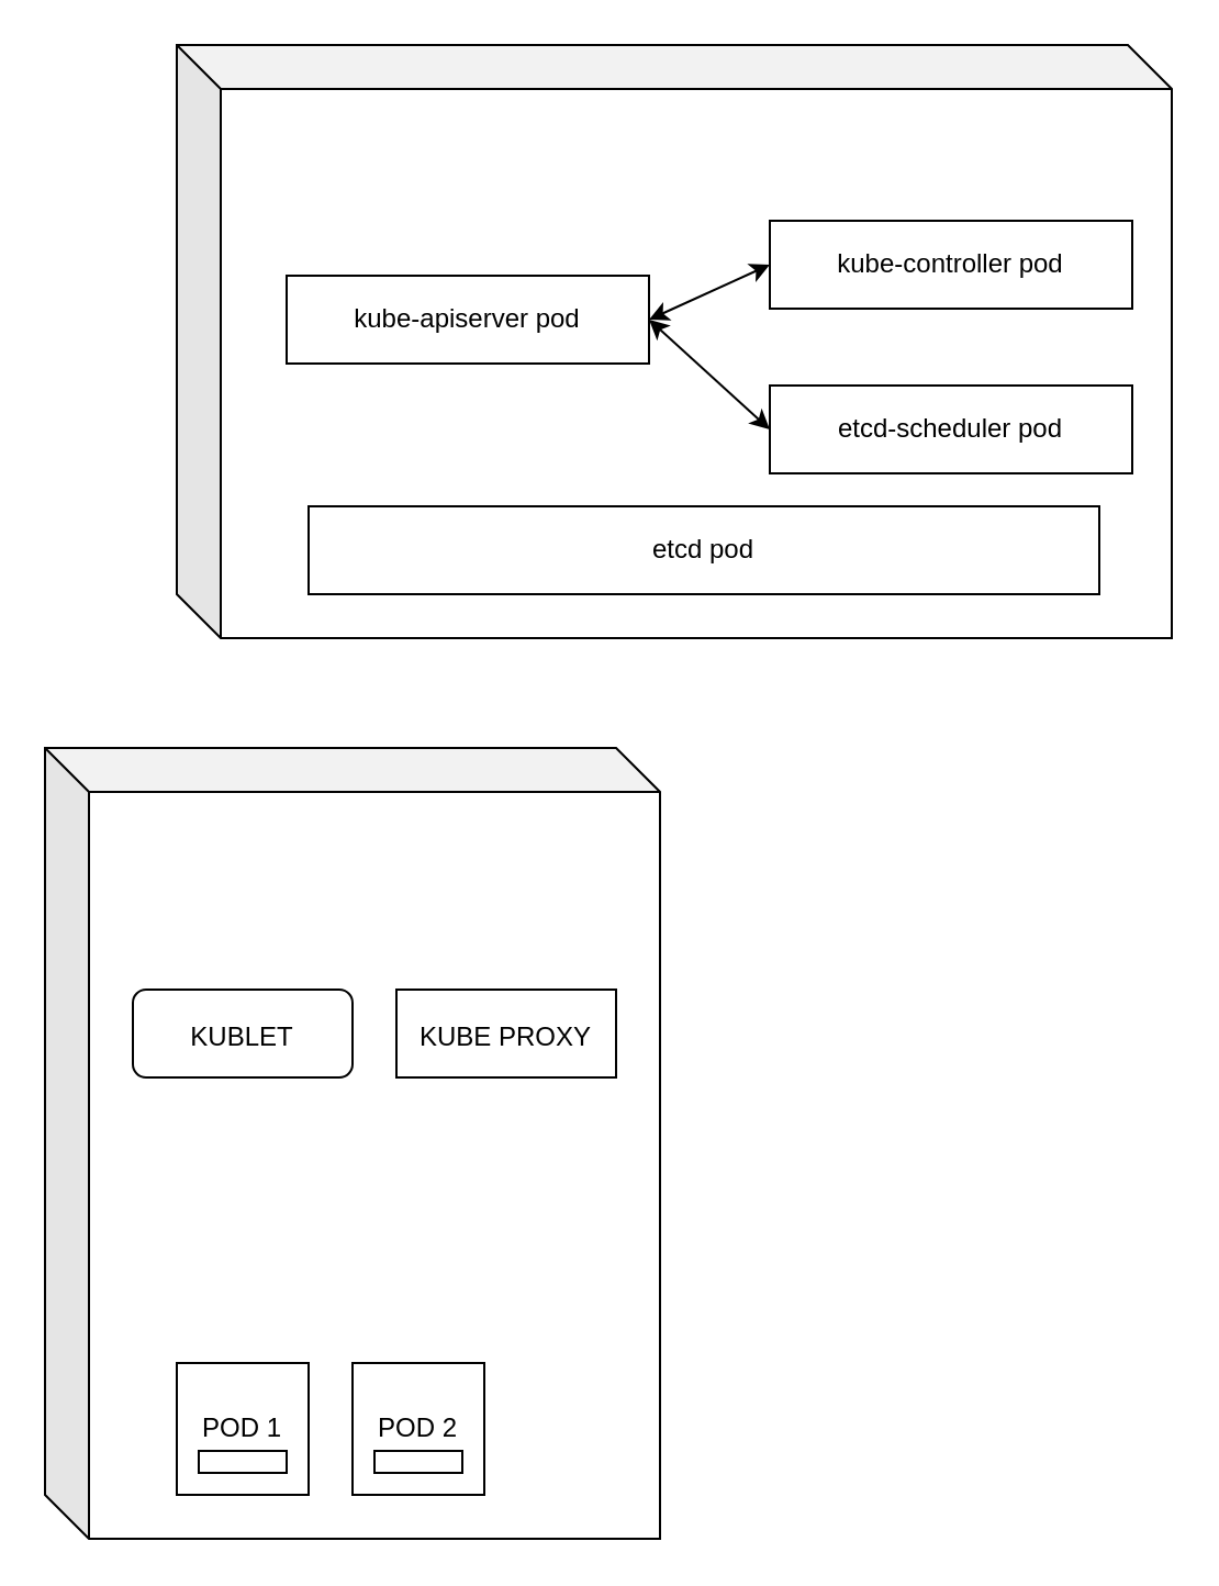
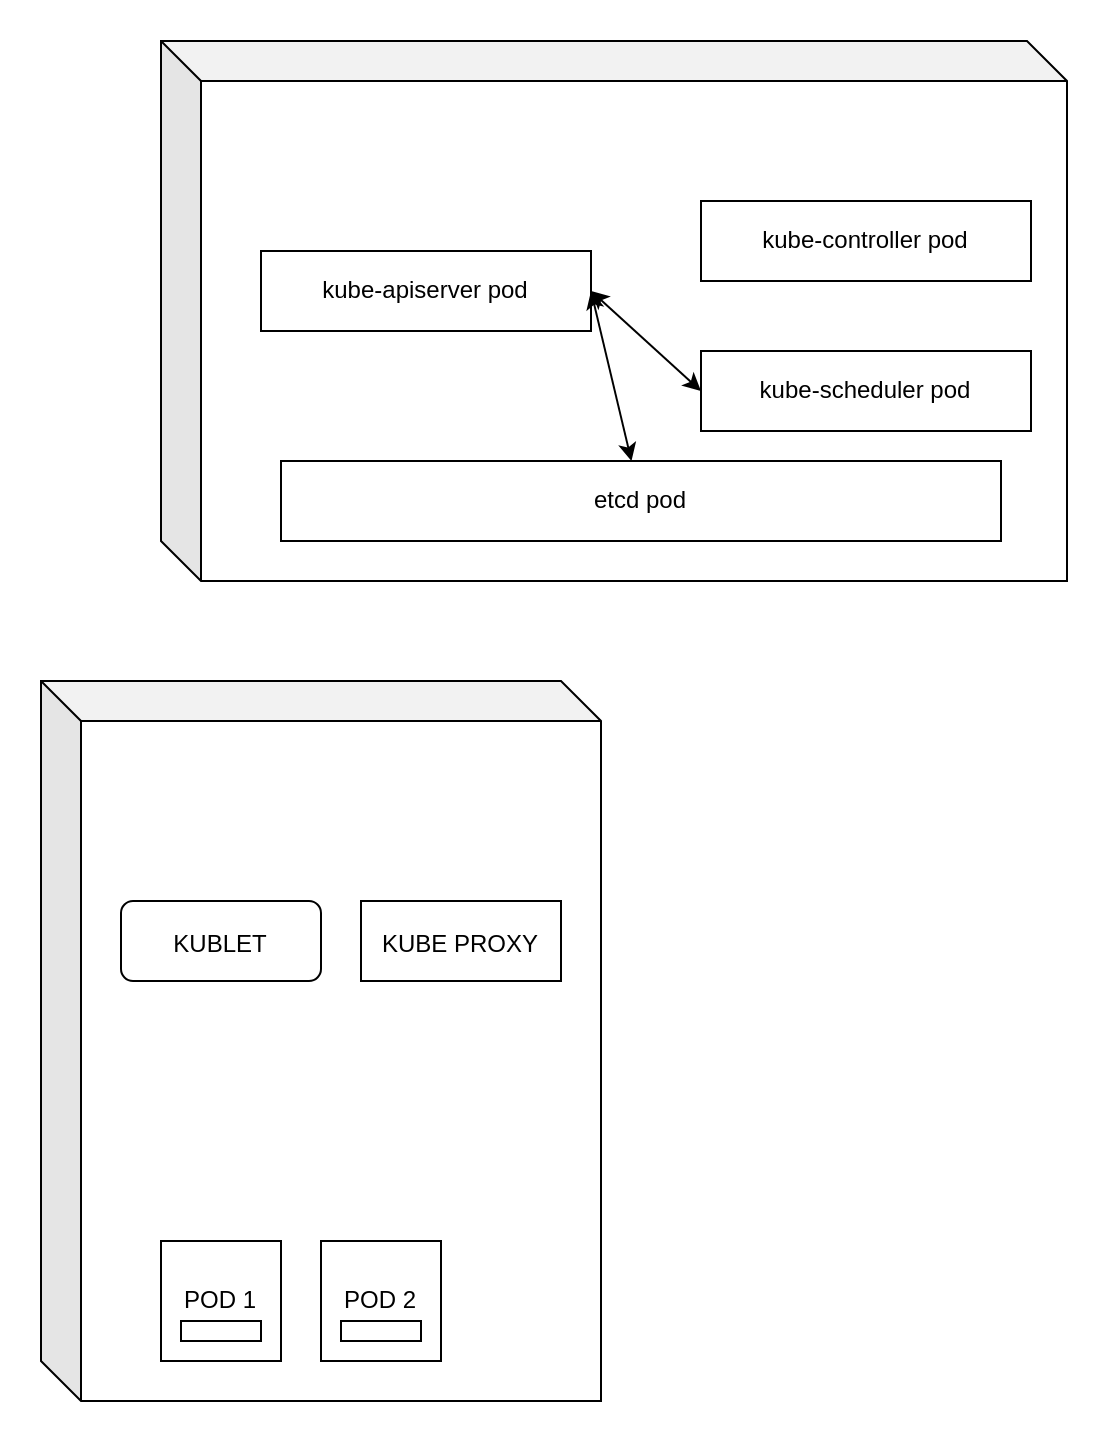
  <mxCell id="0" />
  <mxCell id="1" parent="0" />
  <mxCell id="2" value="" style="shape=cube;whiteSpace=wrap;html=1;boundedLbl=1;backgroundOutline=1;darkOpacity=0.05;darkOpacity2=0.1;" vertex="1" parent="1"><mxGeometry x="80" y="20" width="453" height="270" as="geometry" /></mxCell>
  <mxCell id="3" value="" style="shape=cube;whiteSpace=wrap;html=1;boundedLbl=1;backgroundOutline=1;darkOpacity=0.05;darkOpacity2=0.1;" vertex="1" parent="1"><mxGeometry x="20" y="340" width="280" height="360" as="geometry" /></mxCell>
  <mxCell id="4" value="kube-apiserver pod" style="rounded=0;whiteSpace=wrap;html=1;" vertex="1" parent="1"><mxGeometry x="130" y="125" width="165" height="40" as="geometry" /></mxCell>
  <mxCell id="5" value="kube-controller pod" style="rounded=0;whiteSpace=wrap;html=1;" vertex="1" parent="1"><mxGeometry x="350" y="100" width="165" height="40" as="geometry" /></mxCell>
- <mxCell id="6" value="etcd-scheduler pod" style="rounded=0;whiteSpace=wrap;html=1;" vertex="1" parent="1"><mxGeometry x="350" y="175" width="165" height="40" as="geometry" /></mxCell>
+ <mxCell id="6" value="kube-scheduler pod" style="rounded=0;whiteSpace=wrap;html=1;" vertex="1" parent="1"><mxGeometry x="350" y="175" width="165" height="40" as="geometry" /></mxCell>
  <mxCell id="7" value="etcd pod" style="rounded=0;whiteSpace=wrap;html=1;" vertex="1" parent="1"><mxGeometry x="140" y="230" width="360" height="40" as="geometry" /></mxCell>
  <mxCell id="8" value="" style="group" vertex="1" connectable="0" parent="1"><mxGeometry x="80" y="620" width="60" height="60" as="geometry" /></mxCell>
  <mxCell id="9" value="POD 1" style="rounded=0;whiteSpace=wrap;html=1;" vertex="1" parent="8"><mxGeometry width="60" height="60" as="geometry" /></mxCell>
  <mxCell id="10" value="" style="rounded=0;whiteSpace=wrap;html=1;" vertex="1" parent="8"><mxGeometry x="10" y="40" width="40" height="10" as="geometry" /></mxCell>
  <mxCell id="11" value="" style="group" vertex="1" connectable="0" parent="1"><mxGeometry x="160" y="620" width="60" height="60" as="geometry" /></mxCell>
  <mxCell id="12" value="POD 2" style="rounded=0;whiteSpace=wrap;html=1;" vertex="1" parent="11"><mxGeometry width="60" height="60" as="geometry" /></mxCell>
  <mxCell id="13" value="" style="rounded=0;whiteSpace=wrap;html=1;" vertex="1" parent="11"><mxGeometry x="10" y="40" width="40" height="10" as="geometry" /></mxCell>
  <mxCell id="14" value="&lt;font style=&quot;font-size: 12px;&quot;&gt;KUBLET&lt;/font&gt;" style="whiteSpace=wrap;html=1;fontSize=18;rounded=1;" vertex="1" parent="1"><mxGeometry x="60" y="450" width="100" height="40" as="geometry" /></mxCell>
  <mxCell id="15" value="&lt;font style=&quot;font-size: 12px;&quot;&gt;KUBE PROXY&lt;/font&gt;" style="rounded=0;whiteSpace=wrap;html=1;fontSize=18;" vertex="1" parent="1"><mxGeometry x="180" y="450" width="100" height="40" as="geometry" /></mxCell>
- <mxCell id="16" value="" style="endArrow=classic;startArrow=classic;html=1;rounded=0;fontSize=12;entryX=0;entryY=0.5;entryDx=0;entryDy=0;exitX=1;exitY=0.5;exitDx=0;exitDy=0;" edge="1" parent="1" source="4" target="5"><mxGeometry width="50" height="50" relative="1" as="geometry"><mxPoint x="370" y="300" as="sourcePoint" /><mxPoint x="420" y="250" as="targetPoint" /></mxGeometry></mxCell>
+ <mxCell id="16" value="" style="endArrow=classic;startArrow=classic;html=1;rounded=0;fontSize=12;exitX=1;exitY=0.5;exitDx=0;exitDy=0;" edge="1" parent="1" source="4" target="7"><mxGeometry width="50" height="50" relative="1" as="geometry"><mxPoint x="370" y="300" as="sourcePoint" /><mxPoint x="420" y="250" as="targetPoint" /></mxGeometry></mxCell>
  <mxCell id="17" value="" style="endArrow=classic;startArrow=classic;html=1;rounded=0;fontSize=12;exitX=1;exitY=0.5;exitDx=0;exitDy=0;entryX=0;entryY=0.5;entryDx=0;entryDy=0;" edge="1" parent="1" source="4" target="6"><mxGeometry width="50" height="50" relative="1" as="geometry"><mxPoint x="370" y="300" as="sourcePoint" /><mxPoint x="350" y="200" as="targetPoint" /></mxGeometry></mxCell>
